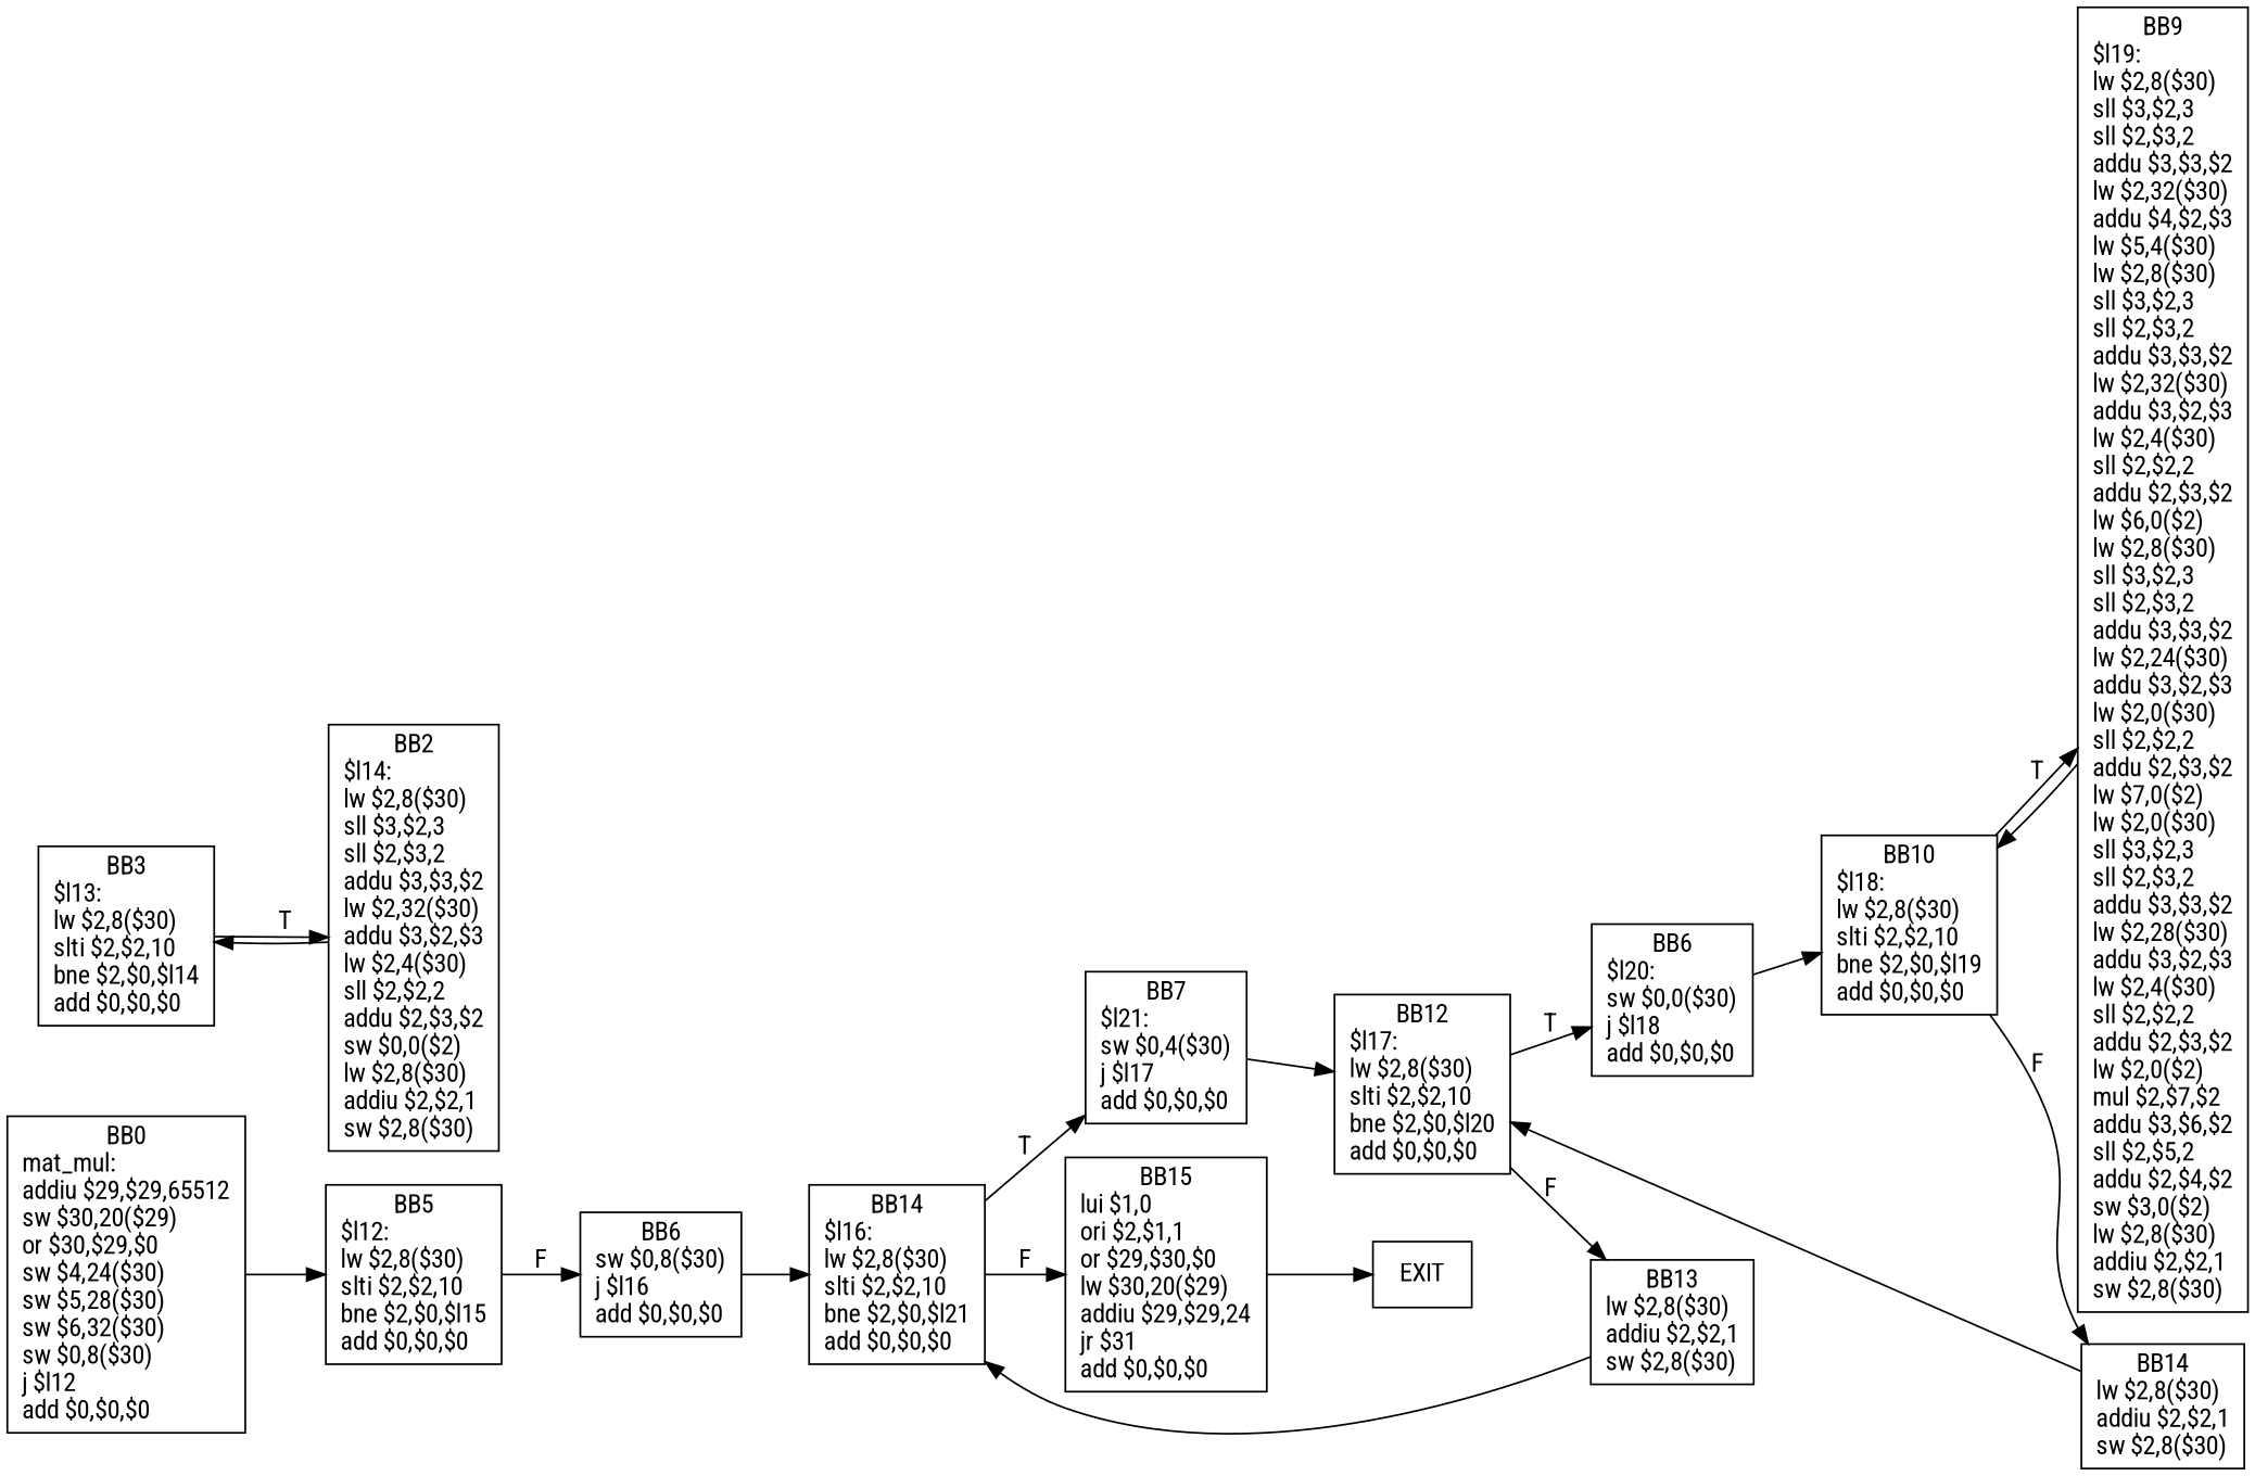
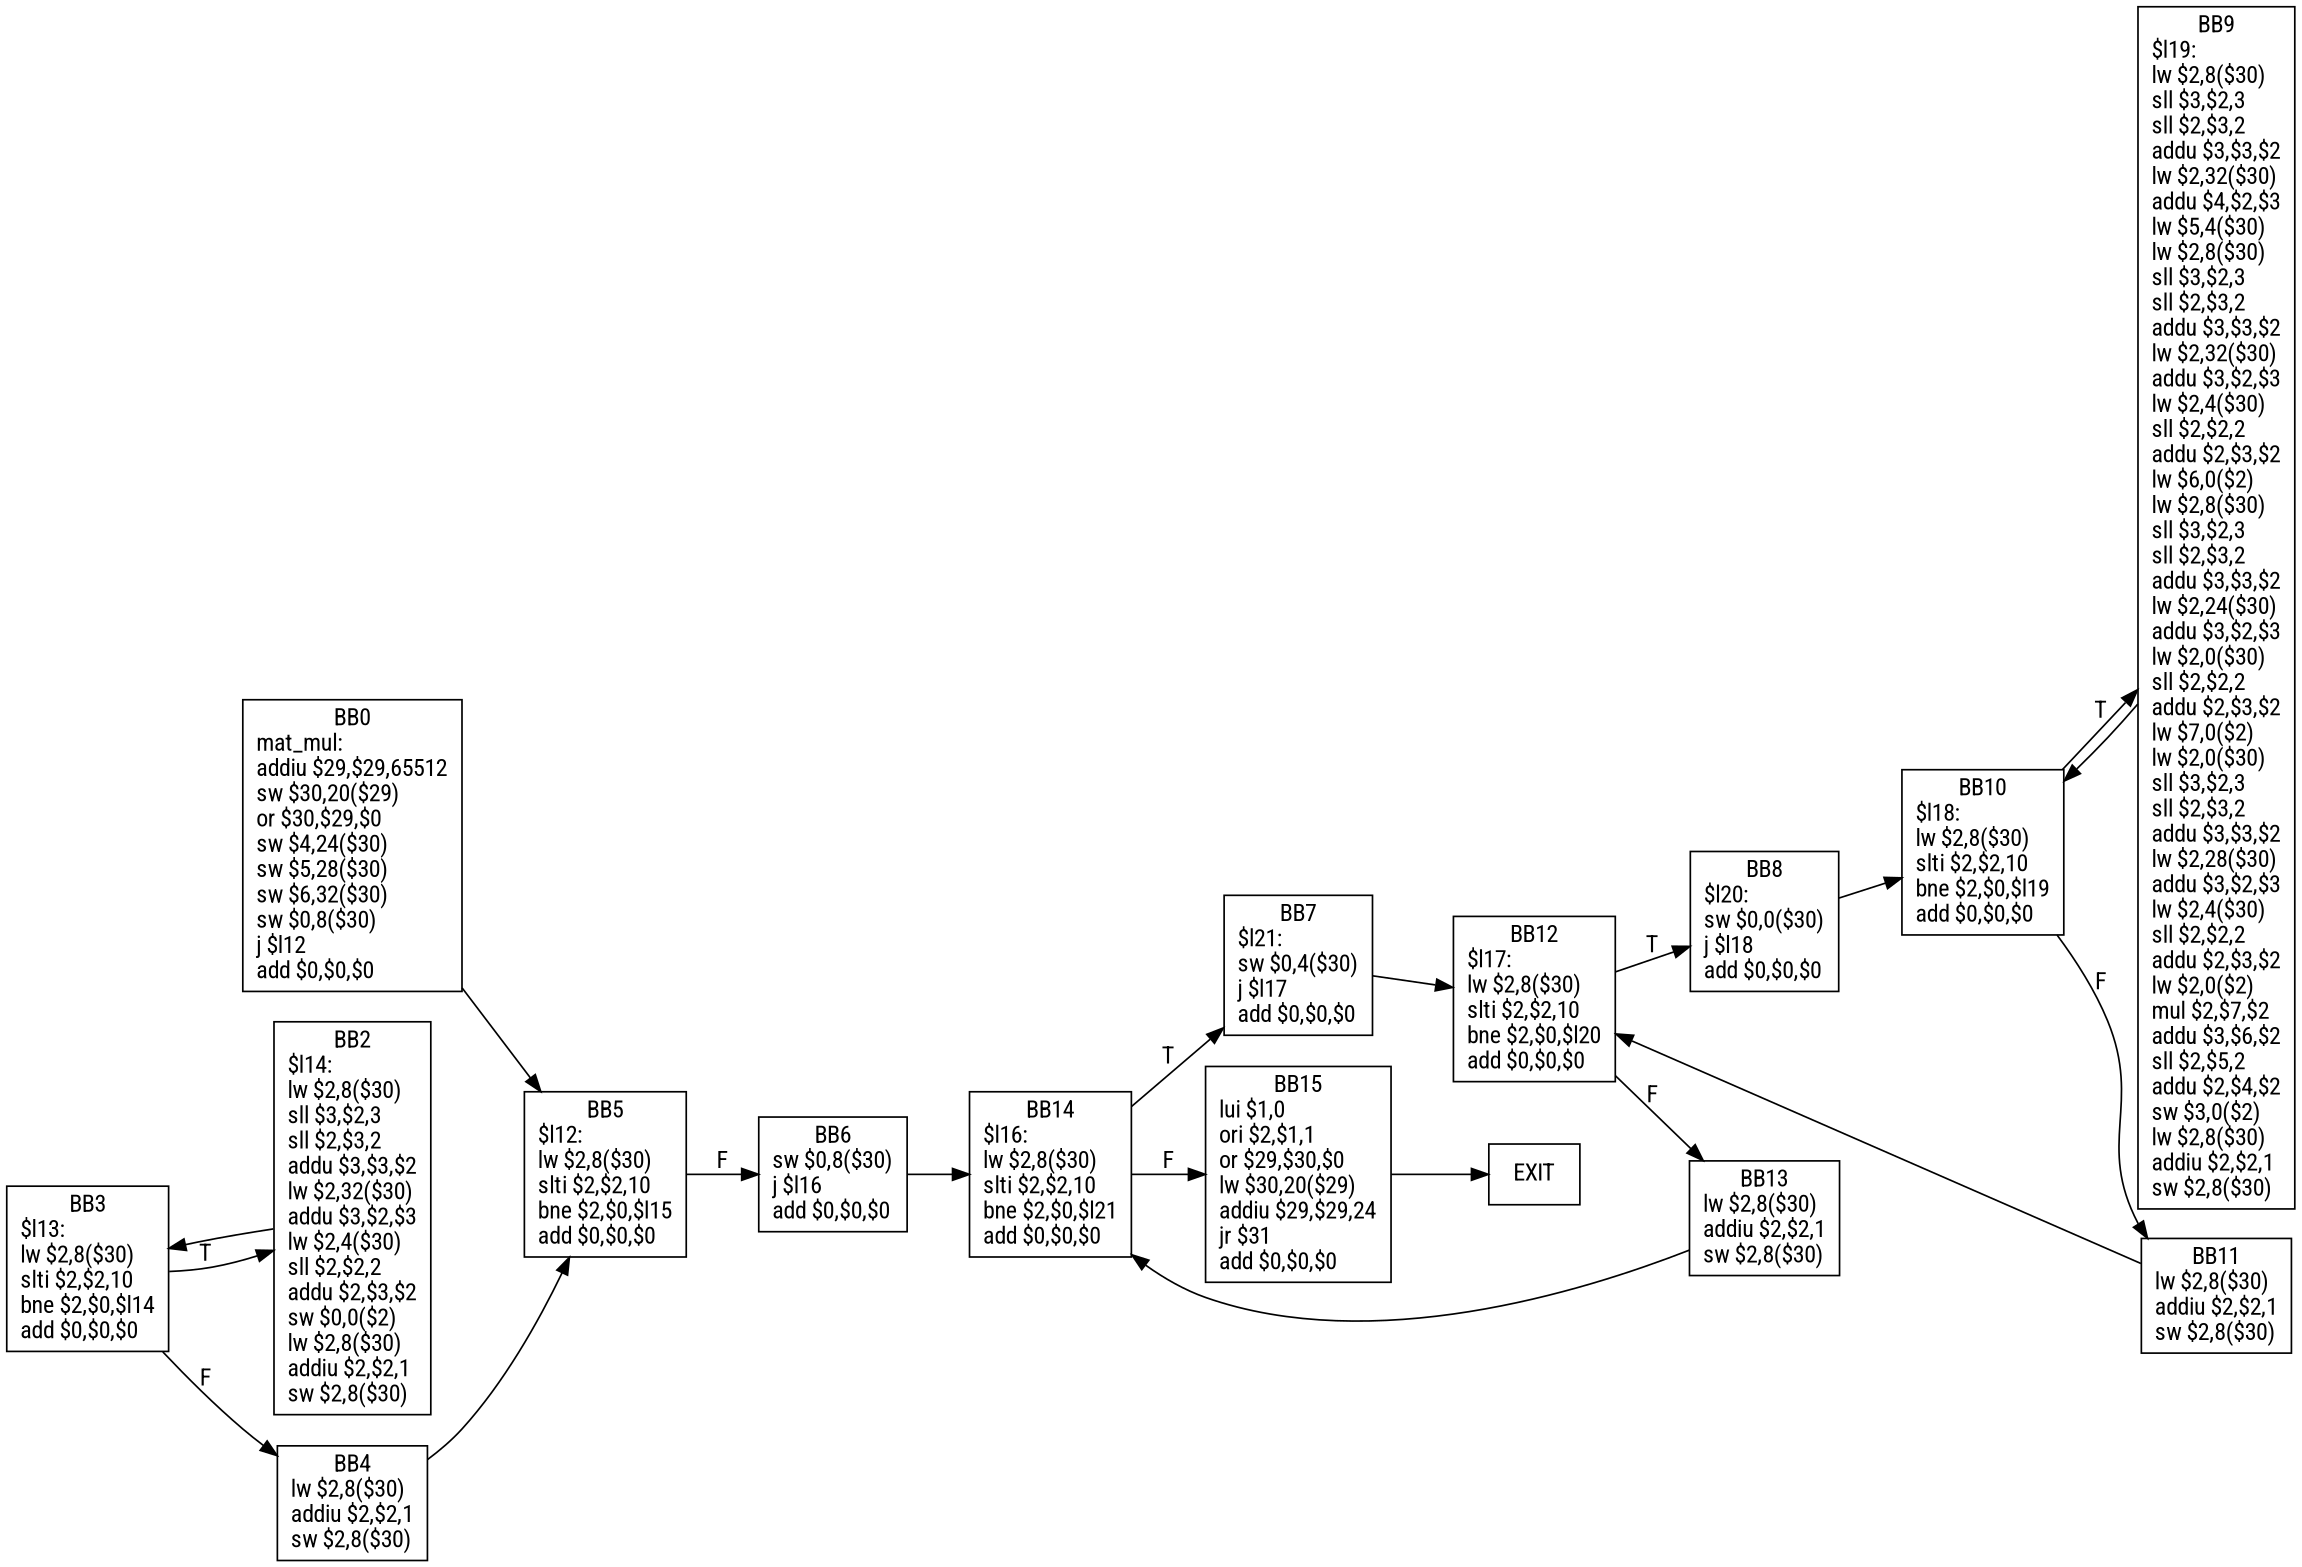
  digraph {
    fontname="Roboto Condensed"
    rankdir=LR
    node [fontname="Roboto Condensed" shape=box]
    edge [fontname="Roboto Condensed" style=filled]
    n1 [label="BB0\nmat_mul:\laddiu $29,$29,65512\lsw $30,20($29)\lor $30,$29,$0\lsw $4,24($30)\lsw $5,28($30)\lsw $6,32($30)\lsw $0,8($30)\lj $l12\ladd $0,$0,$0\l"]
    n2 [label="BB5\n$l12:\llw $2,8($30)\lslti $2,$2,10\lbne $2,$0,$l15\ladd $0,$0,$0\l"]
    n3 [label="BB6\nsw $0,8($30)\lj $l16\ladd $0,$0,$0\l"]
    n4 [label="BB14\n$l16:\llw $2,8($30)\lslti $2,$2,10\lbne $2,$0,$l21\ladd $0,$0,$0\l"]
    n5 [label="BB3\n$l13:\llw $2,8($30)\lslti $2,$2,10\lbne $2,$0,$l14\ladd $0,$0,$0\l"]
    n6 [label="BB2\n$l14:\llw $2,8($30)\lsll $3,$2,3\lsll $2,$3,2\laddu $3,$3,$2\llw $2,32($30)\laddu $3,$2,$3\llw $2,4($30)\lsll $2,$2,2\laddu $2,$3,$2\lsw $0,0($2)\llw $2,8($30)\laddiu $2,$2,1\lsw $2,8($30)\l"]
+   n7 [label="BB4\nlw $2,8($30)\laddiu $2,$2,1\lsw $2,8($30)\l"]
    n8 [label="BB7\n$l21:\lsw $0,4($30)\lj $l17\ladd $0,$0,$0\l"]
    n9 [label="BB15\nlui $1,0\lori $2,$1,1\lor $29,$30,$0\llw $30,20($29)\laddiu $29,$29,24\ljr $31\ladd $0,$0,$0\l"]
    n10 [label="BB12\n$l17:\llw $2,8($30)\lslti $2,$2,10\lbne $2,$0,$l20\ladd $0,$0,$0\l"]
    EXIT
-   n12 [label="BB6\n$l20:\lsw $0,0($30)\lj $l18\ladd $0,$0,$0\l"]
+   n12 [label="BB8\n$l20:\lsw $0,0($30)\lj $l18\ladd $0,$0,$0\l"]
    n13 [label="BB13\nlw $2,8($30)\laddiu $2,$2,1\lsw $2,8($30)\l"]
    n14 [label="BB10\n$l18:\llw $2,8($30)\lslti $2,$2,10\lbne $2,$0,$l19\ladd $0,$0,$0\l"]
    n15 [label="BB9\n$l19:\llw $2,8($30)\lsll $3,$2,3\lsll $2,$3,2\laddu $3,$3,$2\llw $2,32($30)\laddu $4,$2,$3\llw $5,4($30)\llw $2,8($30)\lsll $3,$2,3\lsll $2,$3,2\laddu $3,$3,$2\llw $2,32($30)\laddu $3,$2,$3\llw $2,4($30)\lsll $2,$2,2\laddu $2,$3,$2\llw $6,0($2)\llw $2,8($30)\lsll $3,$2,3\lsll $2,$3,2\laddu $3,$3,$2\llw $2,24($30)\laddu $3,$2,$3\llw $2,0($30)\lsll $2,$2,2\laddu $2,$3,$2\llw $7,0($2)\llw $2,0($30)\lsll $3,$2,3\lsll $2,$3,2\laddu $3,$3,$2\llw $2,28($30)\laddu $3,$2,$3\llw $2,4($30)\lsll $2,$2,2\laddu $2,$3,$2\llw $2,0($2)\lmul $2,$7,$2\laddu $3,$6,$2\lsll $2,$5,2\laddu $2,$4,$2\lsw $3,0($2)\llw $2,8($30)\laddiu $2,$2,1\lsw $2,8($30)\l"]
-   n16 [label="BB14\nlw $2,8($30)\laddiu $2,$2,1\lsw $2,8($30)\l"]
+   n16 [label="BB11\nlw $2,8($30)\laddiu $2,$2,1\lsw $2,8($30)\l"]
    n1 -> n2
    n2 -> n3 [label=F]
    n3 -> n4
    n4 -> n8 [label=T]
    n4 -> n9 [label=F]
    n5 -> n6 [label=T]
+   n5 -> n7 [label=F]
    n6 -> n5
+   n7 -> n2
    n8 -> n10
    n9 -> EXIT
    n10 -> n12 [label=T]
    n10 -> n13 [label=F]
    n12 -> n14
    n13 -> n4
    n14 -> n15 [label=T]
    n14 -> n16 [label=F]
    n15 -> n14
    n16 -> n10
  }
